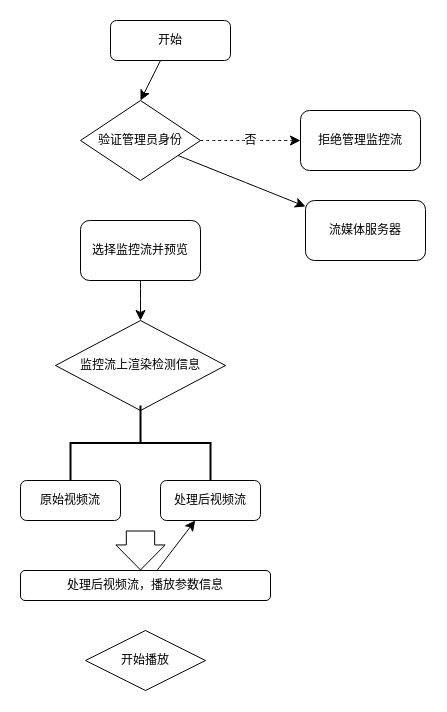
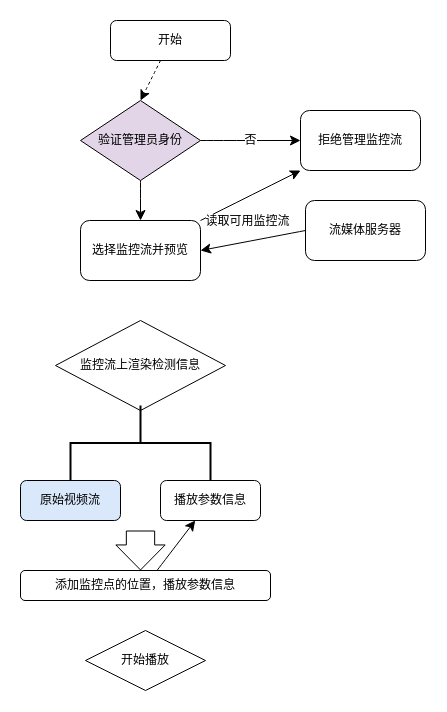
  <mxCell id="0" />
  <mxCell id="1" parent="0" />
- <mxCell id="2" style="edgeStyle=none;curved=1;rounded=0;orthogonalLoop=1;jettySize=auto;html=1;entryX=0.5;entryY=0;entryDx=0;entryDy=0;fontSize=12;startSize=8;endSize=8;" edge="1" parent="1" source="3" target="15"><mxGeometry relative="1" as="geometry" /></mxCell>
+ <mxCell id="2" style="edgeStyle=none;curved=1;rounded=0;orthogonalLoop=1;jettySize=auto;html=1;entryX=0.5;entryY=0;entryDx=0;entryDy=0;fontSize=12;startSize=8;endSize=8;dashed=1;" edge="1" parent="1" source="3" target="15"><mxGeometry relative="1" as="geometry" /></mxCell>
  <mxCell id="3" value="开始" style="rounded=1;whiteSpace=wrap;html=1;" vertex="1" parent="1"><mxGeometry x="110" y="20" width="120" height="40" as="geometry" /></mxCell>
- <mxCell id="4" style="edgeStyle=none;curved=1;rounded=0;orthogonalLoop=1;jettySize=auto;html=1;entryX=0.5;entryY=0;entryDx=0;entryDy=0;fontSize=12;startSize=8;endSize=8;" edge="1" parent="1" source="5" target="9"><mxGeometry relative="1" as="geometry" /></mxCell>
+ <mxCell id="4" style="edgeStyle=none;curved=1;rounded=0;orthogonalLoop=1;jettySize=auto;html=1;fontSize=12;startSize=8;endSize=8;" edge="1" parent="1" source="5" target="16"><mxGeometry relative="1" as="geometry" /></mxCell>
  <mxCell id="5" value="选择监控流并预览" style="rounded=1;whiteSpace=wrap;html=1;" vertex="1" parent="1"><mxGeometry x="80" y="220" width="120" height="60" as="geometry" /></mxCell>
+ <mxCell id="6" style="edgeStyle=none;curved=1;rounded=0;orthogonalLoop=1;jettySize=auto;html=1;fontSize=12;startSize=8;endSize=8;exitX=0;exitY=0.5;exitDx=0;exitDy=0;entryX=1;entryY=0.5;entryDx=0;entryDy=0;" edge="1" parent="1" source="8" target="5"><mxGeometry relative="1" as="geometry"><mxPoint x="260" y="220" as="targetPoint" /></mxGeometry></mxCell>
+ <mxCell id="7" value="读取可用监控流" style="edgeLabel;html=1;align=center;verticalAlign=middle;resizable=0;points=[];fontSize=12;" vertex="1" connectable="0" parent="6"><mxGeometry x="0.012" y="-7" relative="1" as="geometry"><mxPoint x="-4" y="-13" as="offset" /></mxGeometry></mxCell>
  <mxCell id="8" value="流媒体服务器" style="rounded=1;whiteSpace=wrap;html=1;" vertex="1" parent="1"><mxGeometry x="305" y="200" width="120" height="60" as="geometry" /></mxCell>
  <mxCell id="9" value="监控流上渲染检测信息" style="rhombus;whiteSpace=wrap;html=1;" vertex="1" parent="1"><mxGeometry x="55" y="320" width="170" height="90" as="geometry" /></mxCell>
  <mxCell id="10" style="edgeStyle=none;curved=1;rounded=0;orthogonalLoop=1;jettySize=auto;html=1;fontSize=12;startSize=8;endSize=8;" edge="1" parent="1" source="11" target="19"><mxGeometry relative="1" as="geometry" /></mxCell>
- <mxCell id="11" value="处理后视频流，播放参数信息" style="rounded=1;whiteSpace=wrap;html=1;" vertex="1" parent="1"><mxGeometry x="20" y="570" width="250" height="30" as="geometry" /></mxCell>
+ <mxCell id="11" value="添加监控点的位置，播放参数信息" style="rounded=1;whiteSpace=wrap;html=1;" vertex="1" parent="1"><mxGeometry x="20" y="570" width="250" height="30" as="geometry" /></mxCell>
  <mxCell id="12" value="开始播放" style="rhombus;whiteSpace=wrap;html=1;" vertex="1" parent="1"><mxGeometry x="85" y="630" width="120" height="60" as="geometry" /></mxCell>
- <mxCell id="13" value="否" style="edgeStyle=none;curved=1;rounded=0;orthogonalLoop=1;jettySize=auto;html=1;entryX=0;entryY=0.5;entryDx=0;entryDy=0;fontSize=12;startSize=8;endSize=8;dashed=1;" edge="1" parent="1" source="15" target="16"><mxGeometry relative="1" as="geometry"><Array as="points" /></mxGeometry></mxCell>
- <mxCell id="14" style="edgeStyle=none;curved=1;rounded=0;orthogonalLoop=1;jettySize=auto;html=1;fontSize=12;startSize=8;endSize=8;" edge="1" parent="1" source="15" target="8"><mxGeometry relative="1" as="geometry" /></mxCell>
- <mxCell id="15" value="验证管理员身份" style="rhombus;whiteSpace=wrap;html=1;" vertex="1" parent="1"><mxGeometry x="80" width="120" height="80" as="geometry" y="100" /></mxCell>
+ <mxCell id="13" value="否" style="edgeStyle=none;curved=1;rounded=0;orthogonalLoop=1;jettySize=auto;html=1;entryX=0;entryY=0.5;entryDx=0;entryDy=0;fontSize=12;startSize=8;endSize=8;" edge="1" parent="1" source="15" target="16"><mxGeometry relative="1" as="geometry"><Array as="points" /></mxGeometry></mxCell>
+ <mxCell id="14" style="edgeStyle=none;curved=1;rounded=0;orthogonalLoop=1;jettySize=auto;html=1;entryX=0.5;entryY=0;entryDx=0;entryDy=0;fontSize=12;startSize=8;endSize=8;" edge="1" parent="1" source="15" target="5"><mxGeometry relative="1" as="geometry" /></mxCell>
+ <mxCell id="15" value="验证管理员身份" style="rhombus;whiteSpace=wrap;html=1;fillColor=#e1d5e7;" vertex="1" parent="1"><mxGeometry x="80" width="120" height="80" as="geometry" y="100" /></mxCell>
  <mxCell id="16" value="拒绝管理监控流" style="rounded=1;whiteSpace=wrap;html=1;" vertex="1" parent="1"><mxGeometry x="300" y="110" width="120" height="60" as="geometry" /></mxCell>
  <mxCell id="17" value="" style="strokeWidth=2;html=1;shape=mxgraph.flowchart.annotation_2;align=left;labelPosition=right;pointerEvents=1;rotation=90;" vertex="1" parent="1"><mxGeometry x="102.5" y="372.5" width="75" height="140" as="geometry" /></mxCell>
- <mxCell id="18" value="原始视频流" style="rounded=1;whiteSpace=wrap;html=1;" vertex="1" parent="1"><mxGeometry x="20" y="480" width="100" height="40" as="geometry" /></mxCell>
- <mxCell id="19" value="处理后视频流" style="rounded=1;whiteSpace=wrap;html=1;" vertex="1" parent="1"><mxGeometry x="160" y="480" width="100" height="40" as="geometry" /></mxCell>
+ <mxCell id="18" value="原始视频流" style="rounded=1;whiteSpace=wrap;html=1;fillColor=#dae8fc;" vertex="1" parent="1"><mxGeometry x="20" y="480" width="100" height="40" as="geometry" /></mxCell>
+ <mxCell id="19" value="播放参数信息" style="rounded=1;whiteSpace=wrap;html=1;" vertex="1" parent="1"><mxGeometry x="160" y="480" width="100" height="40" as="geometry" /></mxCell>
  <mxCell id="20" value="" style="shape=flexArrow;endArrow=classic;html=1;rounded=0;fontSize=12;startSize=8;endSize=8;curved=1;entryX=0.48;entryY=-0.002;entryDx=0;entryDy=0;entryPerimeter=0;width=28.333;" edge="1" parent="1" target="11"><mxGeometry width="50" height="50" relative="1" as="geometry"><mxPoint x="140" y="530" as="sourcePoint" /><mxPoint x="190" y="550" as="targetPoint" /></mxGeometry></mxCell>
